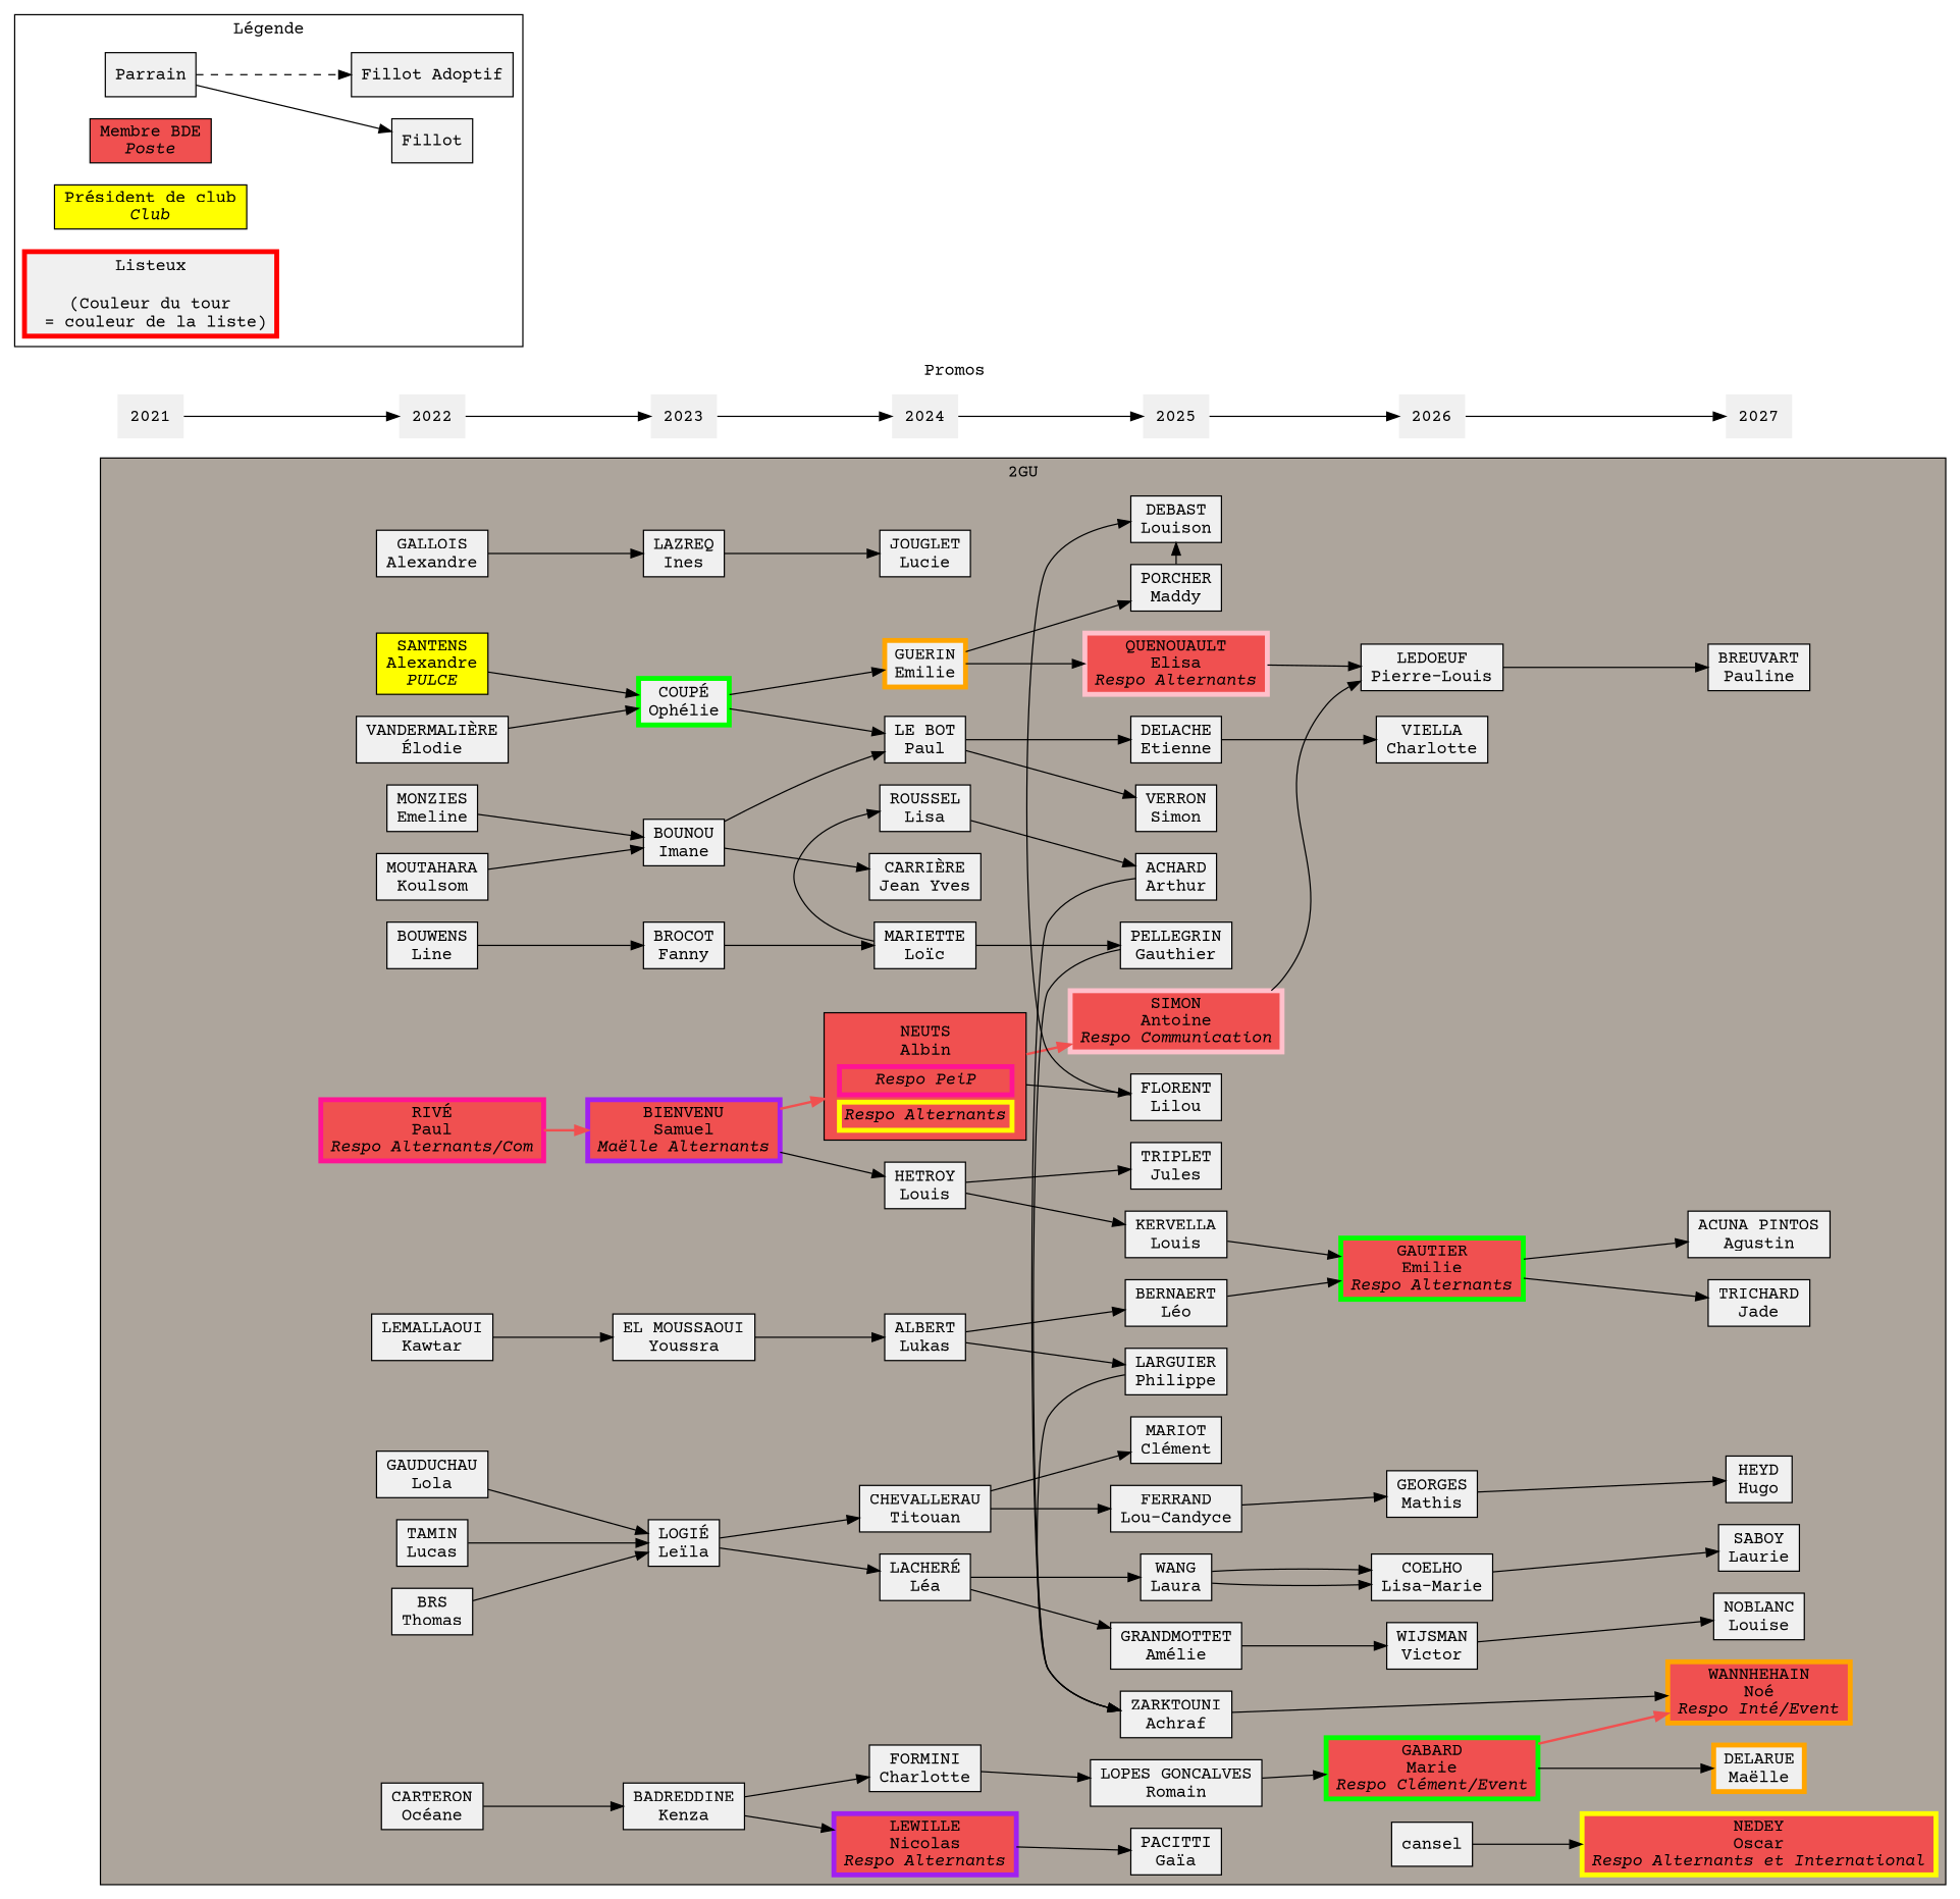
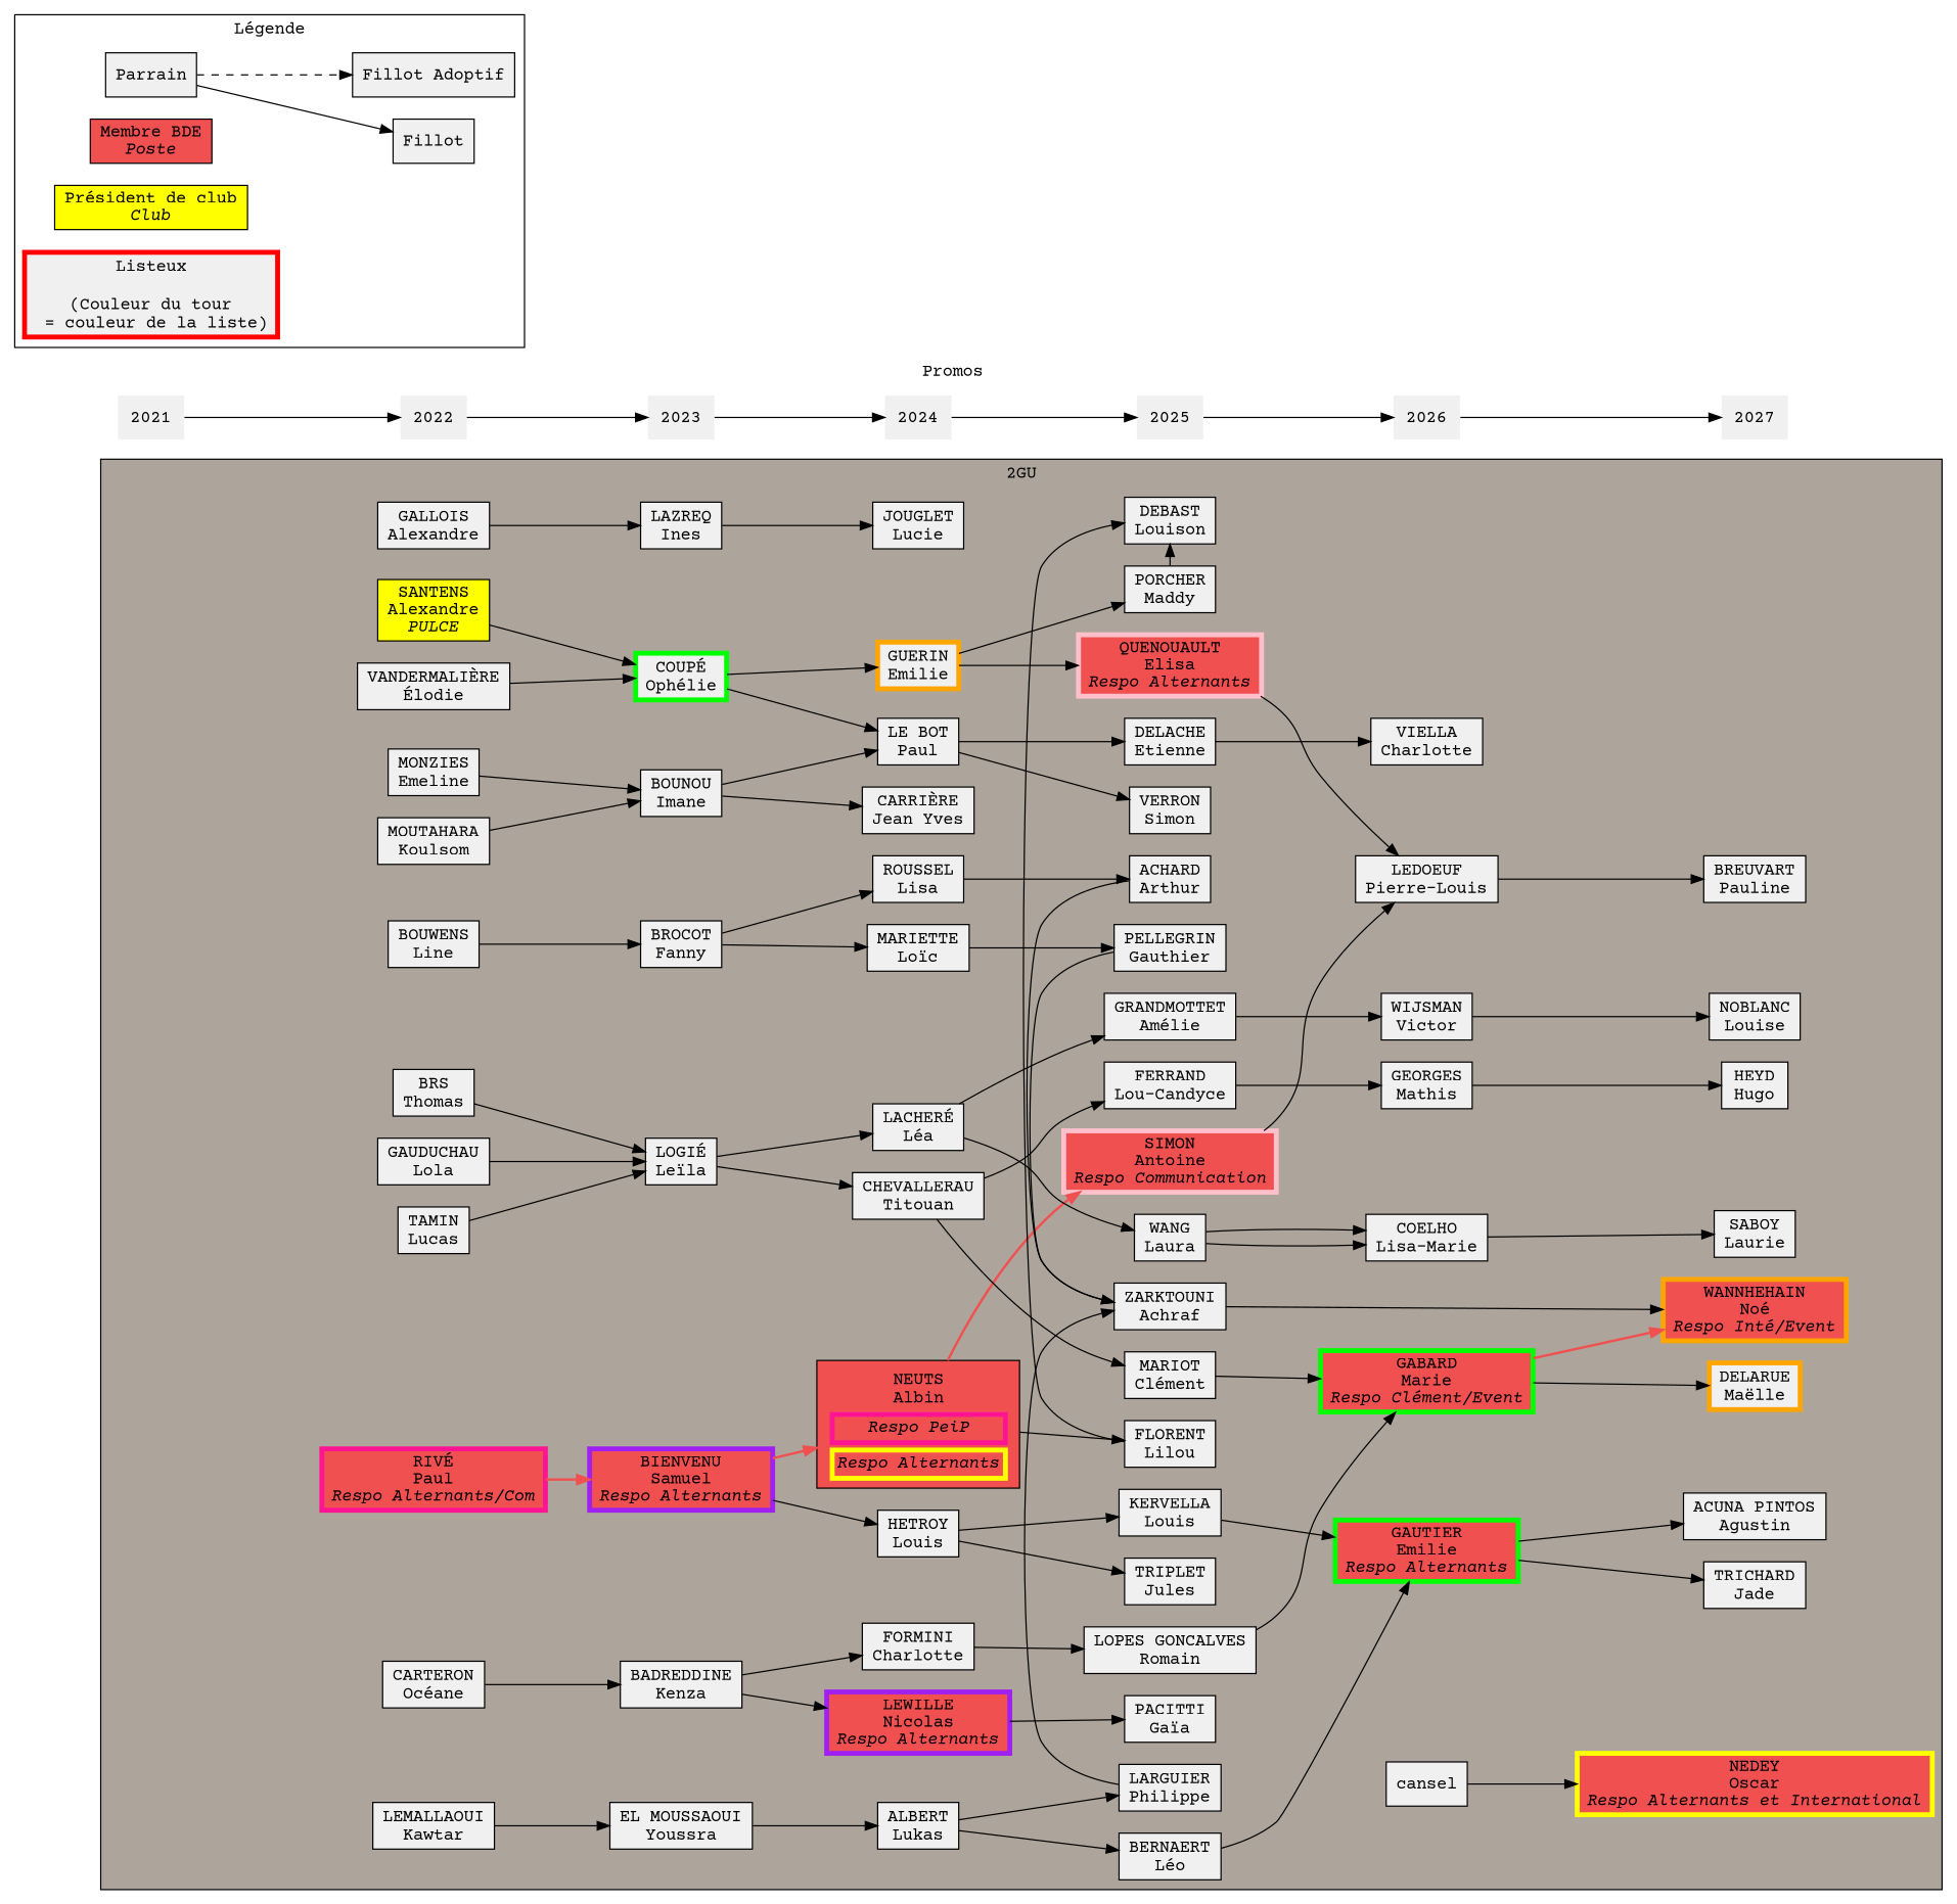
  digraph {
    fontname="Courier Prime"
    rankdir=LR
    style=filled
    node [fillcolor="#f0f0f0" fontname="Courier Prime" shape=box style=filled]
    edge [fontname="Courier Prime"]
    tes [color="#ada59c" fillcolor="#ada59c" fontcolor="#ada59c"]
    n2 [label="GALLOIS\nAlexandre"]
    n3 [fillcolor=yellow label=<SANTENS<BR/>Alexandre<BR/><I>PULCE</I>>]
    n4 [label="VANDERMALIÈRE\nÉlodie"]
    n5 [label="MONZIES\nEmeline"]
    n6 [label="LEMALLAOUI\nKawtar"]
    n7 [label="MOUTAHARA\nKoulsom"]
    n8 [label="BOUWENS\nLine"]
    n9 [label="GAUDUCHAU\nLola"]
    n10 [label="TAMIN\nLucas"]
    n11 [label="CARTERON\nOcéane"]
    n12 [color=deeppink fillcolor="#f05050" label=<RIVÉ<BR/>Paul<BR/><I>Respo Alternants/Com</I>> penwidth=4]
    n13 [label="BRS\nThomas"]
    n14 [label="BROCOT\nFanny"]
    n15 [label="BOUNOU\nImane"]
    n16 [label="LAZREQ\nInes"]
    n17 [label="BADREDDINE\nKenza"]
    n18 [label="LOGIÉ\nLeïla"]
    n19 [color=green label="COUPÉ\nOphélie" penwidth=4]
-   n20 [color=purple fillcolor="#f05050" label=<BIENVENU<BR/>Samuel<BR/><I>Maëlle Alternants</I>> penwidth=4]
+   n20 [color=purple fillcolor="#f05050" label=<BIENVENU<BR/>Samuel<BR/><I>Respo Alternants</I>> penwidth=4]
    n21 [label="EL MOUSSAOUI\nYoussra"]
    n22 [fillcolor="#f05050" label=<<table border="0"> 							<tr><td border="0">NEUTS<BR/>Albin</td></tr> 							<tr><td border="4" color="deeppink"><I>Respo PeiP</I></td></tr> 							<tr><td border="4" color="yellow"><I>Respo Alternants</I></td></tr> 						</table>>]
    n23 [label="FORMINI\nCharlotte"]
    n24 [color=orange label="GUERIN\nEmilie" penwidth=4]
    n25 [label="CARRIÈRE\nJean Yves"]
    n26 [label="LACHERÉ\nLéa"]
    n27 [label="ROUSSEL\nLisa"]
    n28 [label="MARIETTE\nLoïc"]
    n29 [label="HETROY\nLouis"]
    n30 [label="JOUGLET\nLucie"]
    n31 [label="ALBERT\nLukas"]
    n32 [color=purple fillcolor="#f05050" label=<LEWILLE<BR/>Nicolas<BR/><I>Respo Alternants</I>> penwidth=4]
    n33 [label="LE BOT\nPaul"]
    n34 [label="CHEVALLERAU\nTitouan"]
    n35 [color=pink fillcolor="#f05050" label=<SIMON<BR/>Antoine<BR/><I>Respo Communication</I>> penwidth=4]
    n36 [label="FLORENT\nLilou"]
    n37 [label="KERVELLA\nLouis"]
    n38 [label="TRIPLET\nJules"]
    n39 [label="PACITTI\nGaïa"]
    n40 [label="LOPES GONCALVES\nRomain"]
    n41 [label="PORCHER\nMaddy"]
    n42 [color=pink fillcolor="#f05050" label=<QUENOUAULT<BR/>Elisa<BR/><I>Respo Alternants</I>> penwidth=4]
    n43 [label="DELACHE\nEtienne"]
    n44 [label="VERRON\nSimon"]
    n45 [label="ACHARD\nArthur"]
    n46 [label="PELLEGRIN\nGauthier"]
    n47 [label="GRANDMOTTET\nAmélie"]
    n48 [label="WANG\nLaura"]
    n49 [label="MARIOT\nClément"]
    n50 [label="FERRAND\nLou-Candyce"]
    n51 [label="LARGUIER\nPhilippe"]
    n52 [label="BERNAERT\nLéo"]
    n53 [label="DEBAST\nLouison"]
    n54 [label="ZARKTOUNI\nAchraf"]
    n55 [label="LEDOEUF\nPierre-Louis"]
    n56 [color=green fillcolor="#f05050" label=<GAUTIER<BR/>Emilie<BR/><I>Respo Alternants</I>> penwidth=4]
    n57 [label="VIELLA\nCharlotte"]
    n58 [label="GEORGES\nMathis"]
    n59 [label="WIJSMAN\nVictor"]
    n60 [label="COELHO\nLisa-Marie"]
    n61 [color=green fillcolor="#f05050" label=<GABARD<BR/>Marie<BR/><I>Respo Clément/Event</I>> penwidth=4]
    n62 [label="ACUNA PINTOS\nAgustin"]
    n63 [color=yellow fillcolor="#f05050" label=<NEDEY<BR/>Oscar<BR/><I>Respo Alternants et International</I>> penwidth=4]
    n64 [color=orange label=<DELARUE<BR/>Maëlle<BR/>> penwidth=4]
    n65 [label="TRICHARD\nJade"]
    n66 [label="BREUVART\nPauline"]
    n67 [label="SABOY\nLaurie"]
    n68 [label="NOBLANC\nLouise"]
    n69 [label="HEYD\nHugo"]
    n70 [color=orange fillcolor="#f05050" label=<WANNHEHAIN<BR/>Noé<BR/><I>Respo Inté/Event</I>> penwidth=4]
    invis1 [style=invis]
    cansel
    2021 [shape=none]
    2022 [shape=none]
    2023 [shape=none]
    2024 [shape=none]
    2025 [shape=none]
    2026 [shape=none]
    2027 [shape=none]
    n80 [label=Parrain]
    n81 [label=Fillot]
    n82 [label="Fillot Adoptif"]
    n83 [fillcolor="#f05050" label=<Membre BDE<BR/><I>Poste</I>>]
    n84 [fillcolor=yellow label=<Président de club<BR/><I>Club</I>>]
    n85 [color=red label="Listeux\n\n(Couleur du tour\n = couleur de la liste)" penwidth=4]
    subgraph cluster_1 {
      fillcolor="#ada59c"
      label="2GU"
      cansel
      subgraph sub_2 {
        fillcolor="#ada59c"
        label="2GU"
        rank=same
        tes
      }
      subgraph sub_3 {
        fillcolor="#ada59c"
        label="2GU"
        rank=same
        n2
        n3
        n4
        n5
        n6
        n7
        n8
        n9
        n10
        n11
        n12
        n13
      }
      subgraph sub_4 {
        fillcolor="#ada59c"
        label="2GU"
        rank=same
        n14
        n15
        n16
        n17
        n18
        n19
        n20
        n21
      }
      subgraph sub_5 {
        fillcolor="#ada59c"
        label="2GU"
        rank=same
        n22
        n23
        n24
        n25
        n26
        n27
        n28
        n29
        n30
        n31
        n32
        n33
        n34
      }
      subgraph sub_6 {
        fillcolor="#ada59c"
        label="2GU"
        rank=same
        n35
        n36
        n37
        n38
        n39
        n40
        n41
        n42
        n43
        n44
        n45
        n46
        n47
        n48
        n49
        n50
        n51
        n52
        n53
        n54
      }
      subgraph sub_7 {
        fillcolor="#ada59c"
        label="2GU"
        rank=same
        n55
        n56
        n57
        n58
        n59
        n60
        n61
      }
      subgraph sub_8 {
        fillcolor="#ada59c"
        label="2GU"
        rank=same
        n62
        n63
        n64
        n65
        n66
        n67
        n68
        n69
        n70
      }
      subgraph sub_9 {
        fillcolor="#ada59c"
        label="2GU"
        rank=same
        invis1
      }
    }
    subgraph cluster_10 {
      color=none
      label=Promos
      penwidth=0
      2021
      2022
      2023
      2024
      2025
      2026
      2027
    }
    subgraph cluster_11 {
      fillcolor=none
      label="Légende"
      n80
      n81
      n82
      n83
      n84
      n85
    }
    tes -> n13 [color=invis penwidth=2]
    n2 -> n16
    n3 -> n19
    n4 -> n19
    n5 -> n15
    n6 -> n21
    n7 -> n15
    n8 -> n14
    n9 -> n18
    n10 -> n18
    n11 -> n17
    n12 -> n20 [color="#f05050" penwidth=2]
    n13 -> n18
-   n28 -> n27
+   n14 -> n27
    n14 -> n28
    n15 -> n25
    n15 -> n33
    n16 -> n30
    n17 -> n23
    n17 -> n32
    n18 -> n26
    n18 -> n34
    n19 -> n24
    n19 -> n33
    n20 -> n22 [color="#f05050" penwidth=2]
    n20 -> n29
    n21 -> n31
    n22 -> n35 [color="#f05050" penwidth=2]
    n22 -> n36
    n23 -> n40
    n24 -> n41
    n24 -> n42
    n26 -> n47
    n26 -> n48
    n27 -> n45
    n28 -> n46
    n29 -> n37
    n29 -> n38
    n31 -> n51
    n31 -> n52
    n32 -> n39
    n33 -> n43
    n33 -> n44
    n34 -> n49
    n34 -> n50
    n35 -> n55
    n36 -> n53
    n37 -> n56
    n40 -> n61
    n41 -> n53
    n42 -> n55
    n43 -> n57
    n45 -> n54
    n46 -> n54
    n47 -> n59
    n48 -> n60
    n48 -> n60
+   n49 -> n61
    n50 -> n58
    n51 -> n54
    n52 -> n56
    n54 -> n70
    n55 -> n66
    n56 -> n62
    n56 -> n65
    n58 -> n69
    n59 -> n68
    n60 -> n67
    n61 -> n64
    n61 -> n70 [color="#f05050" penwidth=2]
    cansel -> n63
    2021 -> 2022
    2022 -> 2023
    2023 -> 2024
    2024 -> 2025
    2025 -> 2026
    2026 -> 2027
    n80 -> n81
    n80 -> n82 [style=dashed]
  }
